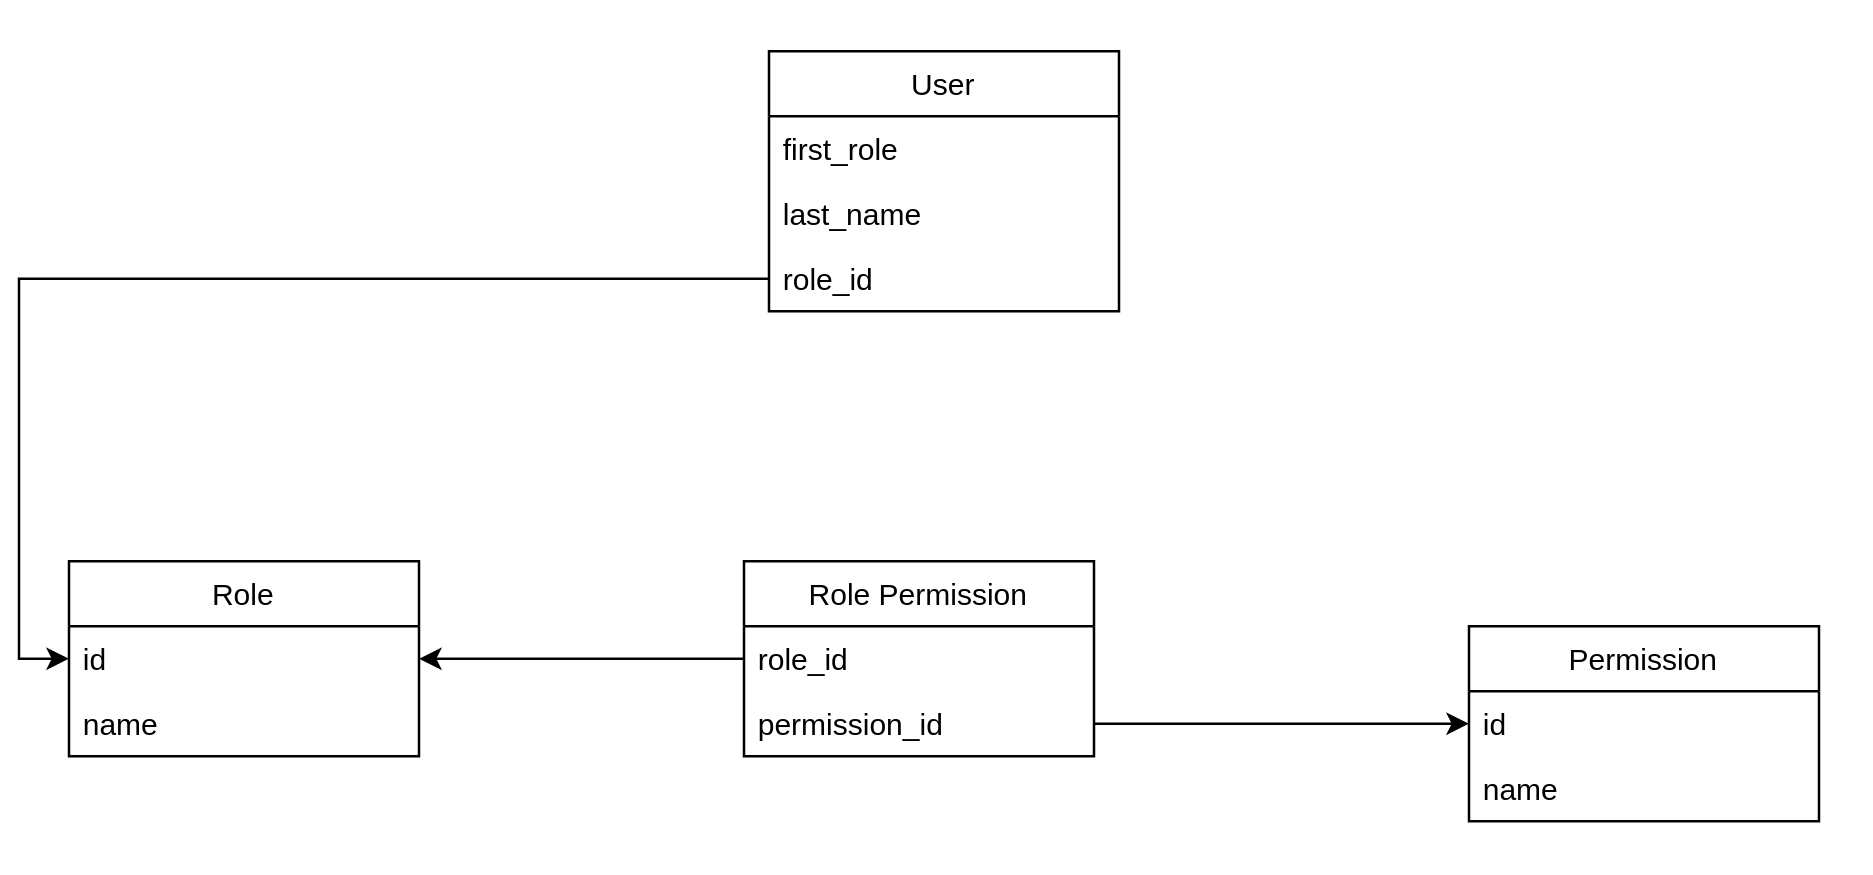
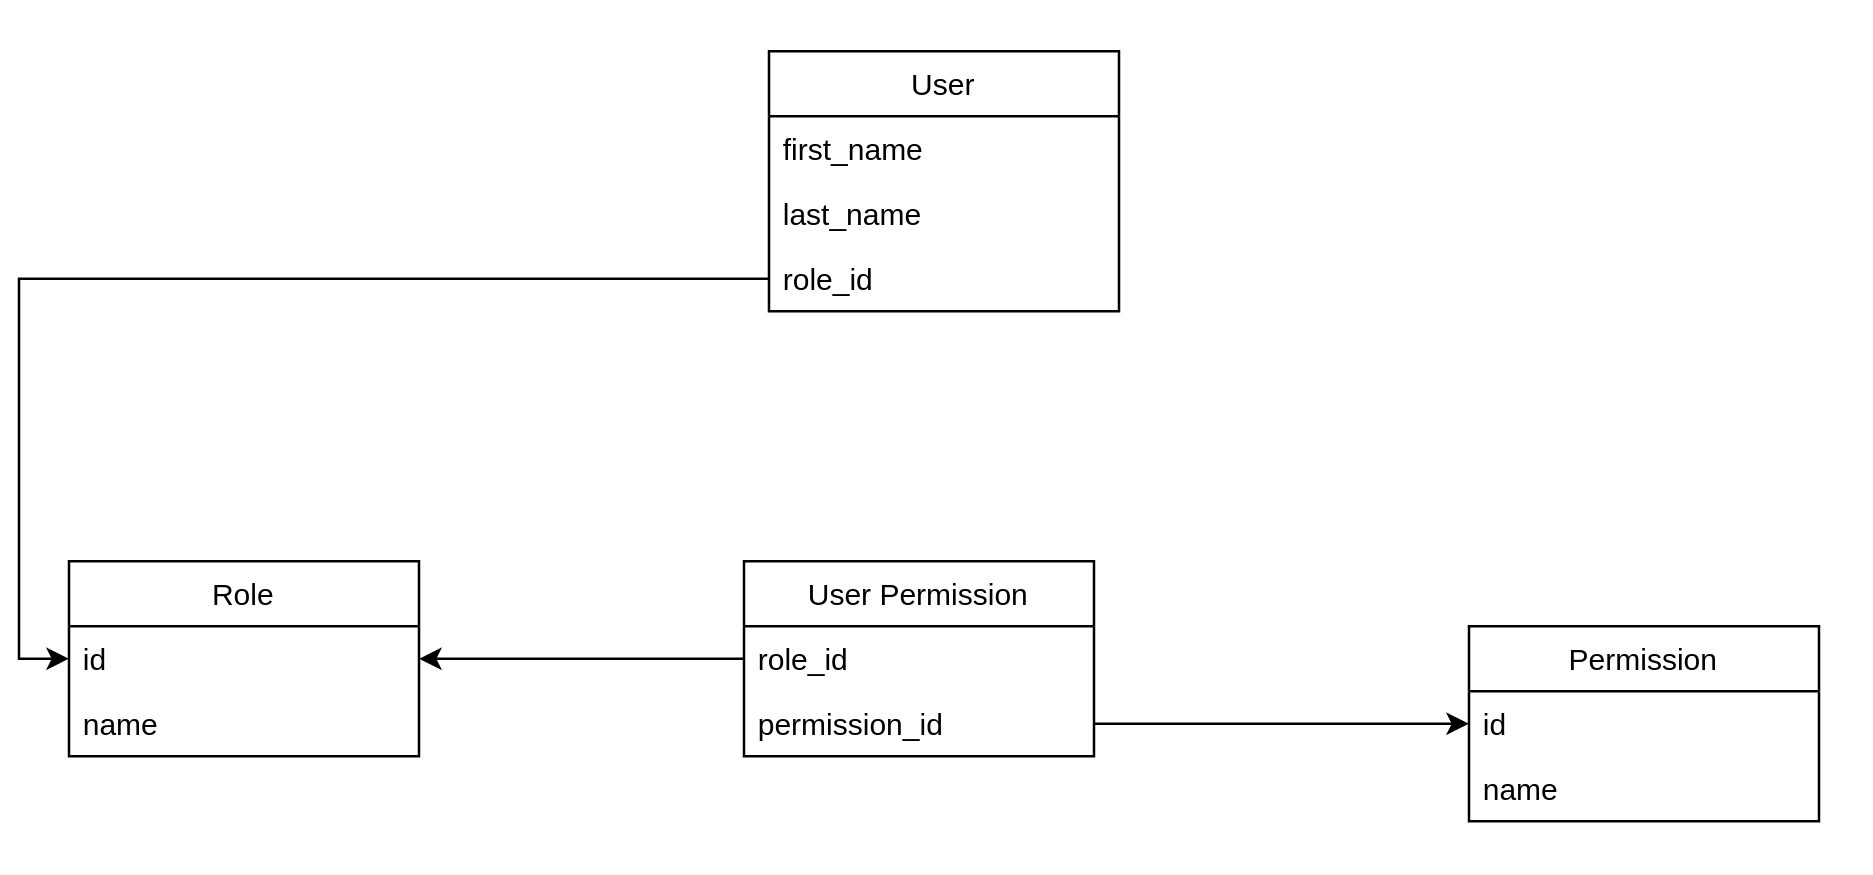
  <mxCell id="0" />
  <mxCell id="1" parent="0" />
  <mxCell id="2" value="User" style="swimlane;fontStyle=0;childLayout=stackLayout;horizontal=1;startSize=26;fillColor=none;horizontalStack=0;resizeParent=1;resizeParentMax=0;resizeLast=0;collapsible=1;marginBottom=0;" vertex="1" parent="1"><mxGeometry x="300" y="20" width="140" height="104" as="geometry" /></mxCell>
- <mxCell id="3" value="first_role" style="text;strokeColor=none;fillColor=none;align=left;verticalAlign=top;spacingLeft=4;spacingRight=4;overflow=hidden;rotatable=0;points=[[0,0.5],[1,0.5]];portConstraint=eastwest;" vertex="1" parent="2"><mxGeometry y="26" width="140" height="26" as="geometry" /></mxCell>
+ <mxCell id="3" value="first_name" style="text;strokeColor=none;fillColor=none;align=left;verticalAlign=top;spacingLeft=4;spacingRight=4;overflow=hidden;rotatable=0;points=[[0,0.5],[1,0.5]];portConstraint=eastwest;" vertex="1" parent="2"><mxGeometry y="26" width="140" height="26" as="geometry" /></mxCell>
  <mxCell id="4" value="last_name" style="text;strokeColor=none;fillColor=none;align=left;verticalAlign=top;spacingLeft=4;spacingRight=4;overflow=hidden;rotatable=0;points=[[0,0.5],[1,0.5]];portConstraint=eastwest;" vertex="1" parent="2"><mxGeometry y="52" width="140" height="26" as="geometry" /></mxCell>
  <mxCell id="5" value="role_id" style="text;strokeColor=none;fillColor=none;align=left;verticalAlign=top;spacingLeft=4;spacingRight=4;overflow=hidden;rotatable=0;points=[[0,0.5],[1,0.5]];portConstraint=eastwest;" vertex="1" parent="2"><mxGeometry y="78" width="140" height="26" as="geometry" /></mxCell>
  <mxCell id="6" value="Permission" style="swimlane;fontStyle=0;childLayout=stackLayout;horizontal=1;startSize=26;fillColor=none;horizontalStack=0;resizeParent=1;resizeParentMax=0;resizeLast=0;collapsible=1;marginBottom=0;" vertex="1" parent="1"><mxGeometry x="580" y="250" width="140" height="78" as="geometry" /></mxCell>
  <mxCell id="7" value="id" style="text;strokeColor=none;fillColor=none;align=left;verticalAlign=top;spacingLeft=4;spacingRight=4;overflow=hidden;rotatable=0;points=[[0,0.5],[1,0.5]];portConstraint=eastwest;" vertex="1" parent="6"><mxGeometry y="26" width="140" height="26" as="geometry" /></mxCell>
  <mxCell id="8" value="name" style="text;strokeColor=none;fillColor=none;align=left;verticalAlign=top;spacingLeft=4;spacingRight=4;overflow=hidden;rotatable=0;points=[[0,0.5],[1,0.5]];portConstraint=eastwest;" vertex="1" parent="6"><mxGeometry y="52" width="140" height="26" as="geometry" /></mxCell>
- <mxCell id="9" value="Role Permission" style="swimlane;fontStyle=0;childLayout=stackLayout;horizontal=1;startSize=26;fillColor=none;horizontalStack=0;resizeParent=1;resizeParentMax=0;resizeLast=0;collapsible=1;marginBottom=0;" vertex="1" parent="1"><mxGeometry x="290" y="224" width="140" height="78" as="geometry" /></mxCell>
+ <mxCell id="9" value="User Permission" style="swimlane;fontStyle=0;childLayout=stackLayout;horizontal=1;startSize=26;fillColor=none;horizontalStack=0;resizeParent=1;resizeParentMax=0;resizeLast=0;collapsible=1;marginBottom=0;" vertex="1" parent="1"><mxGeometry x="290" y="224" width="140" height="78" as="geometry" /></mxCell>
  <mxCell id="10" value="role_id" style="text;strokeColor=none;fillColor=none;align=left;verticalAlign=top;spacingLeft=4;spacingRight=4;overflow=hidden;rotatable=0;points=[[0,0.5],[1,0.5]];portConstraint=eastwest;" vertex="1" parent="9"><mxGeometry y="26" width="140" height="26" as="geometry" /></mxCell>
  <mxCell id="11" value="permission_id" style="text;strokeColor=none;fillColor=none;align=left;verticalAlign=top;spacingLeft=4;spacingRight=4;overflow=hidden;rotatable=0;points=[[0,0.5],[1,0.5]];portConstraint=eastwest;" vertex="1" parent="9"><mxGeometry y="52" width="140" height="26" as="geometry" /></mxCell>
  <mxCell id="12" style="edgeStyle=orthogonalEdgeStyle;rounded=0;orthogonalLoop=1;jettySize=auto;html=1;exitX=1;exitY=0.5;exitDx=0;exitDy=0;" edge="1" parent="1" source="11" target="7"><mxGeometry relative="1" as="geometry" /></mxCell>
  <mxCell id="13" style="edgeStyle=orthogonalEdgeStyle;rounded=0;orthogonalLoop=1;jettySize=auto;html=1;exitX=0;exitY=0.5;exitDx=0;exitDy=0;entryX=1;entryY=0.5;entryDx=0;entryDy=0;" edge="1" parent="1" source="10" target="15"><mxGeometry relative="1" as="geometry"><mxPoint x="102.8" y="338.604" as="targetPoint" /></mxGeometry></mxCell>
  <mxCell id="14" value="Role" style="swimlane;fontStyle=0;childLayout=stackLayout;horizontal=1;startSize=26;fillColor=none;horizontalStack=0;resizeParent=1;resizeParentMax=0;resizeLast=0;collapsible=1;marginBottom=0;" vertex="1" parent="1"><mxGeometry x="20" y="224" width="140" height="78" as="geometry" /></mxCell>
  <mxCell id="15" value="id" style="text;strokeColor=none;fillColor=none;align=left;verticalAlign=top;spacingLeft=4;spacingRight=4;overflow=hidden;rotatable=0;points=[[0,0.5],[1,0.5]];portConstraint=eastwest;" vertex="1" parent="14"><mxGeometry y="26" width="140" height="26" as="geometry" /></mxCell>
  <mxCell id="16" value="name" style="text;strokeColor=none;fillColor=none;align=left;verticalAlign=top;spacingLeft=4;spacingRight=4;overflow=hidden;rotatable=0;points=[[0,0.5],[1,0.5]];portConstraint=eastwest;" vertex="1" parent="14"><mxGeometry y="52" width="140" height="26" as="geometry" /></mxCell>
  <mxCell id="17" style="edgeStyle=orthogonalEdgeStyle;rounded=0;orthogonalLoop=1;jettySize=auto;html=1;exitX=0;exitY=0.5;exitDx=0;exitDy=0;entryX=0;entryY=0.5;entryDx=0;entryDy=0;" edge="1" parent="1" source="5" target="15"><mxGeometry relative="1" as="geometry" /></mxCell>
